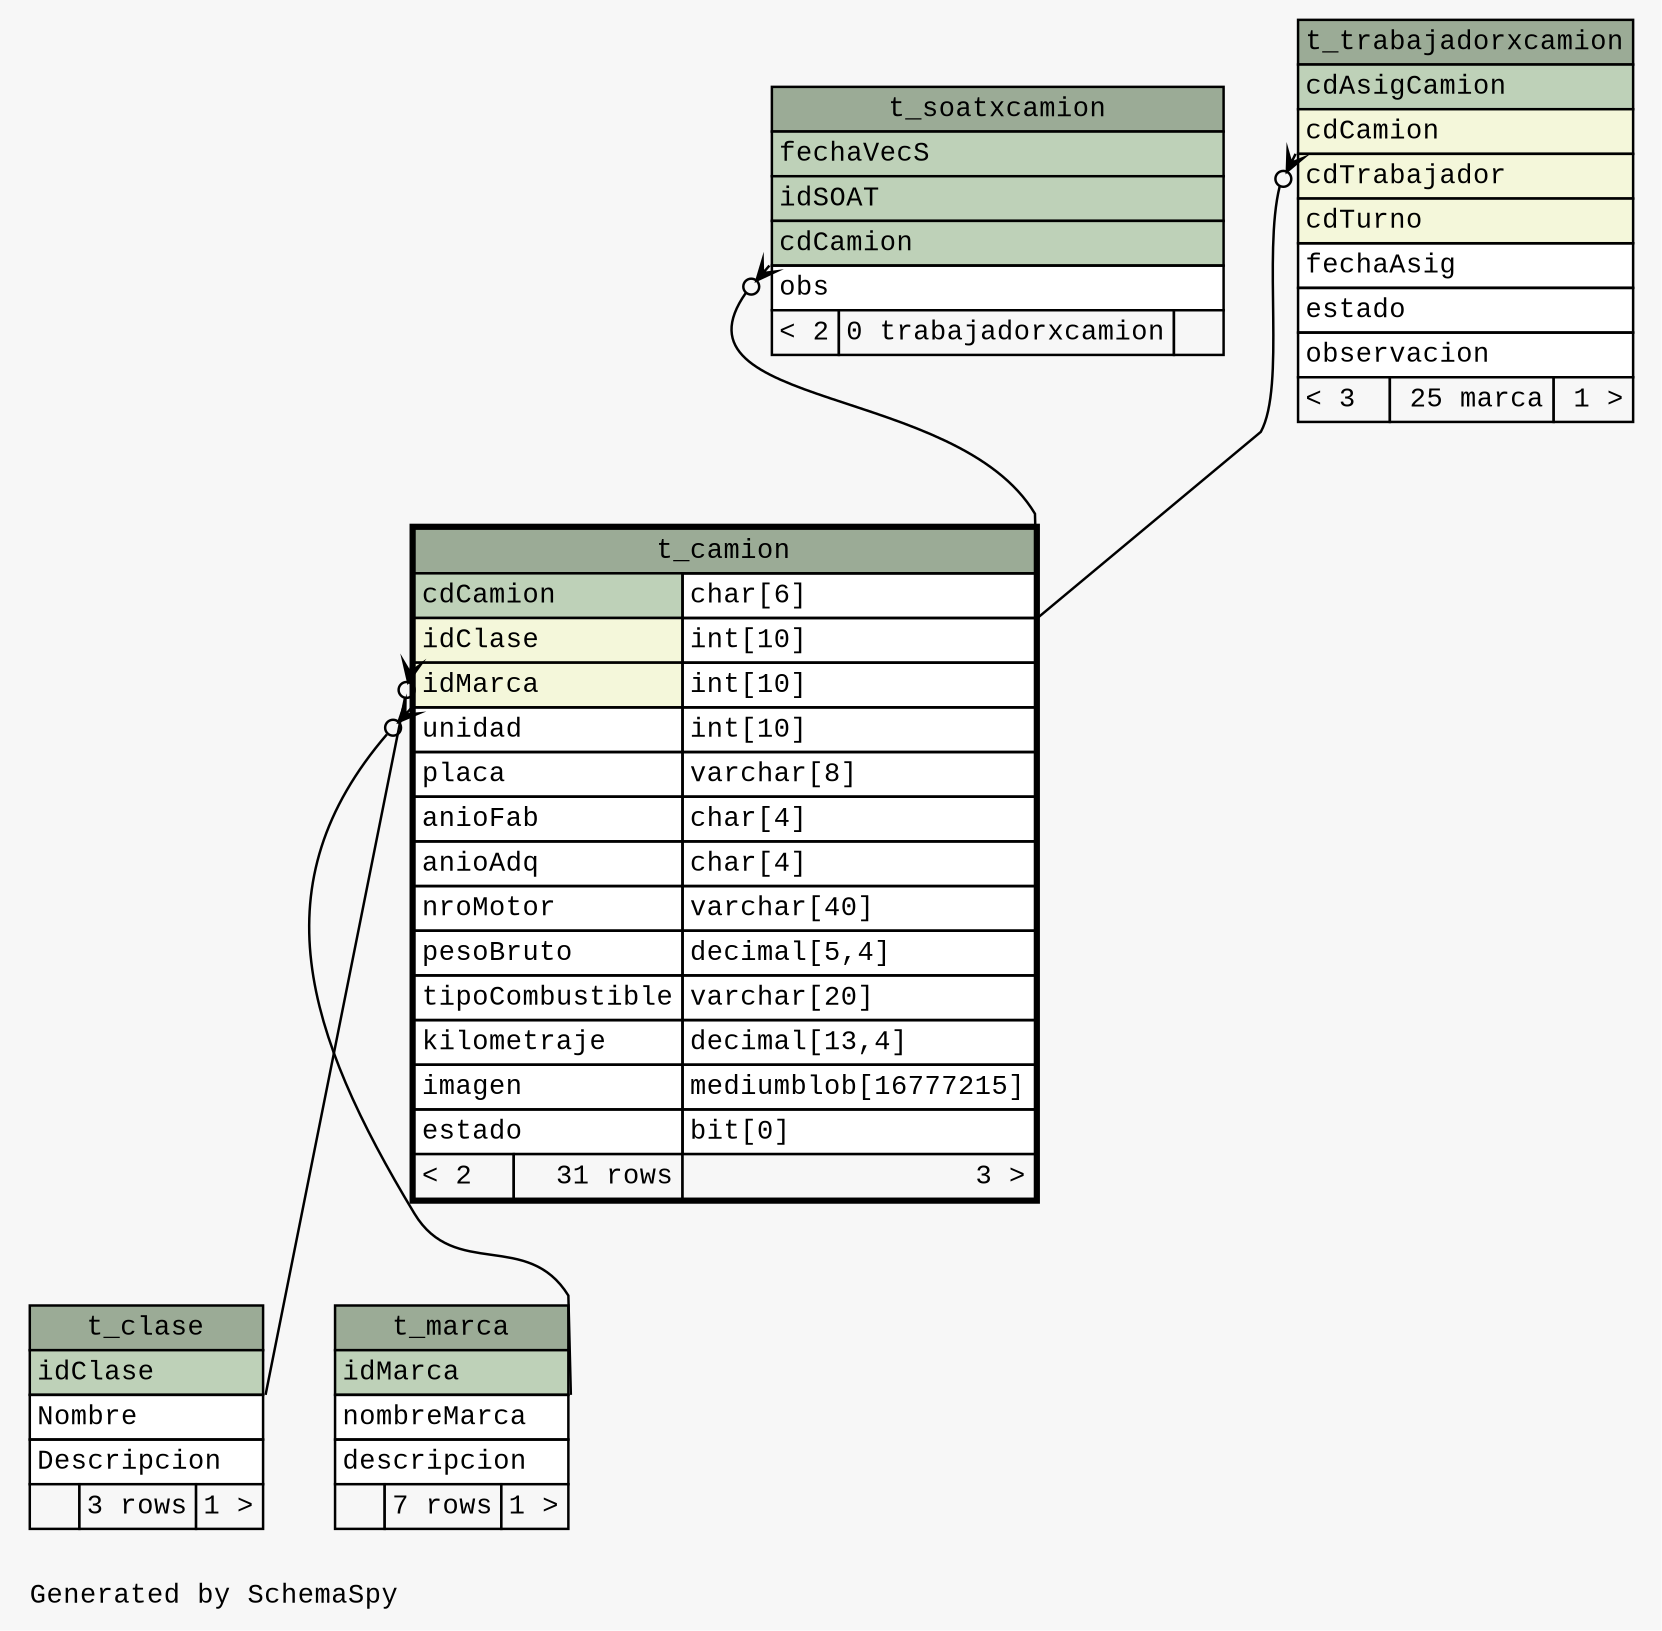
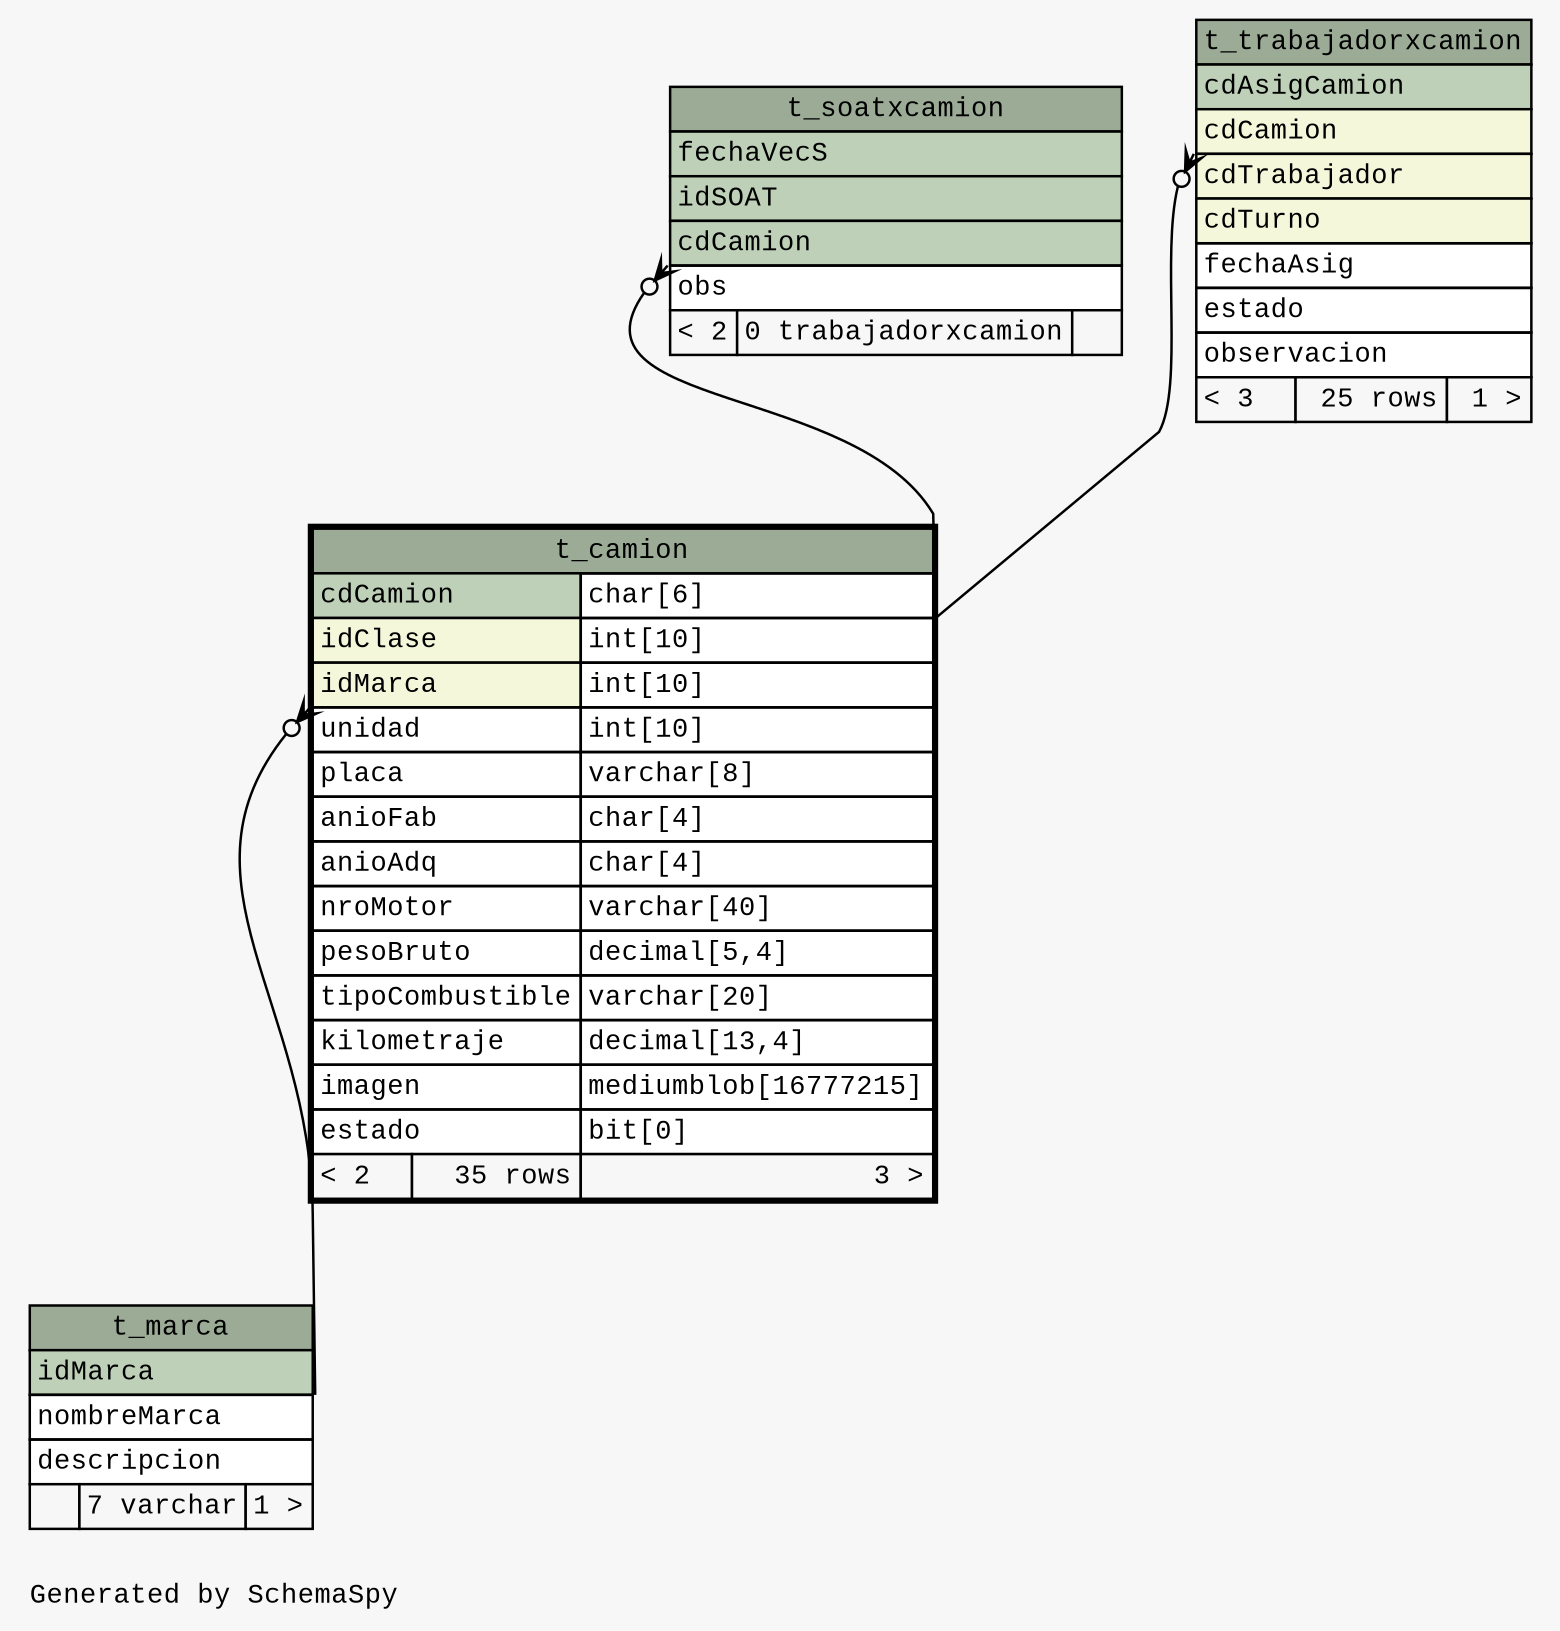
  digraph {
    bgcolor="#f7f7f7"
    fontname="Liberation Mono"
    fontsize=11
    label="\nGenerated by SchemaSpy"
    labeljust=l
    nodesep=0.18
    rankdir=TB
    ranksep=0.46
    node [fontname="Liberation Mono" fontsize=11 shape=plaintext]
    edge [arrowhead=none arrowsize=0.8 arrowtail=crowodot dir=back fontname="Liberation Mono" headport="cdCamion.type:se" tailport="cdCamion:sw"]
-   n1 [label=<     <TABLE BORDER="2" CELLBORDER="1" CELLSPACING="0" BGCOLOR="#ffffff">       <TR><TD COLSPAN="3" BGCOLOR="#9bab96" ALIGN="CENTER">t_camion</TD></TR>       <TR><TD PORT="cdCamion" COLSPAN="2" BGCOLOR="#bed1b8" ALIGN="LEFT">cdCamion</TD><TD PORT="cdCamion.type" ALIGN="LEFT">char[6]</TD></TR>       <TR><TD PORT="idClase" COLSPAN="2" BGCOLOR="#f4f7da" ALIGN="LEFT">idClase</TD><TD PORT="idClase.type" ALIGN="LEFT">int[10]</TD></TR>       <TR><TD PORT="idMarca" COLSPAN="2" BGCOLOR="#f4f7da" ALIGN="LEFT">idMarca</TD><TD PORT="idMarca.type" ALIGN="LEFT">int[10]</TD></TR>       <TR><TD PORT="unidad" COLSPAN="2" ALIGN="LEFT">unidad</TD><TD PORT="unidad.type" ALIGN="LEFT">int[10]</TD></TR>       <TR><TD PORT="placa" COLSPAN="2" ALIGN="LEFT">placa</TD><TD PORT="placa.type" ALIGN="LEFT">varchar[8]</TD></TR>       <TR><TD PORT="anioFab" COLSPAN="2" ALIGN="LEFT">anioFab</TD><TD PORT="anioFab.type" ALIGN="LEFT">char[4]</TD></TR>       <TR><TD PORT="anioAdq" COLSPAN="2" ALIGN="LEFT">anioAdq</TD><TD PORT="anioAdq.type" ALIGN="LEFT">char[4]</TD></TR>       <TR><TD PORT="nroMotor" COLSPAN="2" ALIGN="LEFT">nroMotor</TD><TD PORT="nroMotor.type" ALIGN="LEFT">varchar[40]</TD></TR>       <TR><TD PORT="pesoBruto" COLSPAN="2" ALIGN="LEFT">pesoBruto</TD><TD PORT="pesoBruto.type" ALIGN="LEFT">decimal[5,4]</TD></TR>       <TR><TD PORT="tipoCombustible" COLSPAN="2" ALIGN="LEFT">tipoCombustible</TD><TD PORT="tipoCombustible.type" ALIGN="LEFT">varchar[20]</TD></TR>       <TR><TD PORT="kilometraje" COLSPAN="2" ALIGN="LEFT">kilometraje</TD><TD PORT="kilometraje.type" ALIGN="LEFT">decimal[13,4]</TD></TR>       <TR><TD PORT="imagen" COLSPAN="2" ALIGN="LEFT">imagen</TD><TD PORT="imagen.type" ALIGN="LEFT">mediumblob[16777215]</TD></TR>       <TR><TD PORT="estado" COLSPAN="2" ALIGN="LEFT">estado</TD><TD PORT="estado.type" ALIGN="LEFT">bit[0]</TD></TR>       <TR><TD ALIGN="LEFT" BGCOLOR="#f7f7f7">&lt; 2</TD><TD ALIGN="RIGHT" BGCOLOR="#f7f7f7">31 rows</TD><TD ALIGN="RIGHT" BGCOLOR="#f7f7f7">3 &gt;</TD></TR>     </TABLE>>]
-   n2 [label=<     <TABLE BORDER="0" CELLBORDER="1" CELLSPACING="0" BGCOLOR="#ffffff">       <TR><TD COLSPAN="3" BGCOLOR="#9bab96" ALIGN="CENTER">t_clase</TD></TR>       <TR><TD PORT="idClase" COLSPAN="3" BGCOLOR="#bed1b8" ALIGN="LEFT">idClase</TD></TR>       <TR><TD PORT="Nombre" COLSPAN="3" ALIGN="LEFT">Nombre</TD></TR>       <TR><TD PORT="Descripcion" COLSPAN="3" ALIGN="LEFT">Descripcion</TD></TR>       <TR><TD ALIGN="LEFT" BGCOLOR="#f7f7f7">  </TD><TD ALIGN="RIGHT" BGCOLOR="#f7f7f7">3 rows</TD><TD ALIGN="RIGHT" BGCOLOR="#f7f7f7">1 &gt;</TD></TR>     </TABLE>>]
-   n3 [label=<     <TABLE BORDER="0" CELLBORDER="1" CELLSPACING="0" BGCOLOR="#ffffff">       <TR><TD COLSPAN="3" BGCOLOR="#9bab96" ALIGN="CENTER">t_marca</TD></TR>       <TR><TD PORT="idMarca" COLSPAN="3" BGCOLOR="#bed1b8" ALIGN="LEFT">idMarca</TD></TR>       <TR><TD PORT="nombreMarca" COLSPAN="3" ALIGN="LEFT">nombreMarca</TD></TR>       <TR><TD PORT="descripcion" COLSPAN="3" ALIGN="LEFT">descripcion</TD></TR>       <TR><TD ALIGN="LEFT" BGCOLOR="#f7f7f7">  </TD><TD ALIGN="RIGHT" BGCOLOR="#f7f7f7">7 rows</TD><TD ALIGN="RIGHT" BGCOLOR="#f7f7f7">1 &gt;</TD></TR>     </TABLE>>]
+   n1 [label=<     <TABLE BORDER="2" CELLBORDER="1" CELLSPACING="0" BGCOLOR="#ffffff">       <TR><TD COLSPAN="3" BGCOLOR="#9bab96" ALIGN="CENTER">t_camion</TD></TR>       <TR><TD PORT="cdCamion" COLSPAN="2" BGCOLOR="#bed1b8" ALIGN="LEFT">cdCamion</TD><TD PORT="cdCamion.type" ALIGN="LEFT">char[6]</TD></TR>       <TR><TD PORT="idClase" COLSPAN="2" BGCOLOR="#f4f7da" ALIGN="LEFT">idClase</TD><TD PORT="idClase.type" ALIGN="LEFT">int[10]</TD></TR>       <TR><TD PORT="idMarca" COLSPAN="2" BGCOLOR="#f4f7da" ALIGN="LEFT">idMarca</TD><TD PORT="idMarca.type" ALIGN="LEFT">int[10]</TD></TR>       <TR><TD PORT="unidad" COLSPAN="2" ALIGN="LEFT">unidad</TD><TD PORT="unidad.type" ALIGN="LEFT">int[10]</TD></TR>       <TR><TD PORT="placa" COLSPAN="2" ALIGN="LEFT">placa</TD><TD PORT="placa.type" ALIGN="LEFT">varchar[8]</TD></TR>       <TR><TD PORT="anioFab" COLSPAN="2" ALIGN="LEFT">anioFab</TD><TD PORT="anioFab.type" ALIGN="LEFT">char[4]</TD></TR>       <TR><TD PORT="anioAdq" COLSPAN="2" ALIGN="LEFT">anioAdq</TD><TD PORT="anioAdq.type" ALIGN="LEFT">char[4]</TD></TR>       <TR><TD PORT="nroMotor" COLSPAN="2" ALIGN="LEFT">nroMotor</TD><TD PORT="nroMotor.type" ALIGN="LEFT">varchar[40]</TD></TR>       <TR><TD PORT="pesoBruto" COLSPAN="2" ALIGN="LEFT">pesoBruto</TD><TD PORT="pesoBruto.type" ALIGN="LEFT">decimal[5,4]</TD></TR>       <TR><TD PORT="tipoCombustible" COLSPAN="2" ALIGN="LEFT">tipoCombustible</TD><TD PORT="tipoCombustible.type" ALIGN="LEFT">varchar[20]</TD></TR>       <TR><TD PORT="kilometraje" COLSPAN="2" ALIGN="LEFT">kilometraje</TD><TD PORT="kilometraje.type" ALIGN="LEFT">decimal[13,4]</TD></TR>       <TR><TD PORT="imagen" COLSPAN="2" ALIGN="LEFT">imagen</TD><TD PORT="imagen.type" ALIGN="LEFT">mediumblob[16777215]</TD></TR>       <TR><TD PORT="estado" COLSPAN="2" ALIGN="LEFT">estado</TD><TD PORT="estado.type" ALIGN="LEFT">bit[0]</TD></TR>       <TR><TD ALIGN="LEFT" BGCOLOR="#f7f7f7">&lt; 2</TD><TD ALIGN="RIGHT" BGCOLOR="#f7f7f7">35 rows</TD><TD ALIGN="RIGHT" BGCOLOR="#f7f7f7">3 &gt;</TD></TR>     </TABLE>>]
+   n3 [label=<     <TABLE BORDER="0" CELLBORDER="1" CELLSPACING="0" BGCOLOR="#ffffff">       <TR><TD COLSPAN="3" BGCOLOR="#9bab96" ALIGN="CENTER">t_marca</TD></TR>       <TR><TD PORT="idMarca" COLSPAN="3" BGCOLOR="#bed1b8" ALIGN="LEFT">idMarca</TD></TR>       <TR><TD PORT="nombreMarca" COLSPAN="3" ALIGN="LEFT">nombreMarca</TD></TR>       <TR><TD PORT="descripcion" COLSPAN="3" ALIGN="LEFT">descripcion</TD></TR>       <TR><TD ALIGN="LEFT" BGCOLOR="#f7f7f7">  </TD><TD ALIGN="RIGHT" BGCOLOR="#f7f7f7">7 varchar</TD><TD ALIGN="RIGHT" BGCOLOR="#f7f7f7">1 &gt;</TD></TR>     </TABLE>>]
    n4 [label=<     <TABLE BORDER="0" CELLBORDER="1" CELLSPACING="0" BGCOLOR="#ffffff">       <TR><TD COLSPAN="3" BGCOLOR="#9bab96" ALIGN="CENTER">t_soatxcamion</TD></TR>       <TR><TD PORT="fechaVecS" COLSPAN="3" BGCOLOR="#bed1b8" ALIGN="LEFT">fechaVecS</TD></TR>       <TR><TD PORT="idSOAT" COLSPAN="3" BGCOLOR="#bed1b8" ALIGN="LEFT">idSOAT</TD></TR>       <TR><TD PORT="cdCamion" COLSPAN="3" BGCOLOR="#bed1b8" ALIGN="LEFT">cdCamion</TD></TR>       <TR><TD PORT="obs" COLSPAN="3" ALIGN="LEFT">obs</TD></TR>       <TR><TD ALIGN="LEFT" BGCOLOR="#f7f7f7">&lt; 2</TD><TD ALIGN="RIGHT" BGCOLOR="#f7f7f7">0 trabajadorxcamion</TD><TD ALIGN="RIGHT" BGCOLOR="#f7f7f7">  </TD></TR>     </TABLE>>]
-   n5 [label=<     <TABLE BORDER="0" CELLBORDER="1" CELLSPACING="0" BGCOLOR="#ffffff">       <TR><TD COLSPAN="3" BGCOLOR="#9bab96" ALIGN="CENTER">t_trabajadorxcamion</TD></TR>       <TR><TD PORT="cdAsigCamion" COLSPAN="3" BGCOLOR="#bed1b8" ALIGN="LEFT">cdAsigCamion</TD></TR>       <TR><TD PORT="cdCamion" COLSPAN="3" BGCOLOR="#f4f7da" ALIGN="LEFT">cdCamion</TD></TR>       <TR><TD PORT="cdTrabajador" COLSPAN="3" BGCOLOR="#f4f7da" ALIGN="LEFT">cdTrabajador</TD></TR>       <TR><TD PORT="cdTurno" COLSPAN="3" BGCOLOR="#f4f7da" ALIGN="LEFT">cdTurno</TD></TR>       <TR><TD PORT="fechaAsig" COLSPAN="3" ALIGN="LEFT">fechaAsig</TD></TR>       <TR><TD PORT="estado" COLSPAN="3" ALIGN="LEFT">estado</TD></TR>       <TR><TD PORT="observacion" COLSPAN="3" ALIGN="LEFT">observacion</TD></TR>       <TR><TD ALIGN="LEFT" BGCOLOR="#f7f7f7">&lt; 3</TD><TD ALIGN="RIGHT" BGCOLOR="#f7f7f7">25 marca</TD><TD ALIGN="RIGHT" BGCOLOR="#f7f7f7">1 &gt;</TD></TR>     </TABLE>>]
-   n1 -> n2 [headport="idClase:se" tailport="idClase:sw"]
+   n5 [label=<     <TABLE BORDER="0" CELLBORDER="1" CELLSPACING="0" BGCOLOR="#ffffff">       <TR><TD COLSPAN="3" BGCOLOR="#9bab96" ALIGN="CENTER">t_trabajadorxcamion</TD></TR>       <TR><TD PORT="cdAsigCamion" COLSPAN="3" BGCOLOR="#bed1b8" ALIGN="LEFT">cdAsigCamion</TD></TR>       <TR><TD PORT="cdCamion" COLSPAN="3" BGCOLOR="#f4f7da" ALIGN="LEFT">cdCamion</TD></TR>       <TR><TD PORT="cdTrabajador" COLSPAN="3" BGCOLOR="#f4f7da" ALIGN="LEFT">cdTrabajador</TD></TR>       <TR><TD PORT="cdTurno" COLSPAN="3" BGCOLOR="#f4f7da" ALIGN="LEFT">cdTurno</TD></TR>       <TR><TD PORT="fechaAsig" COLSPAN="3" ALIGN="LEFT">fechaAsig</TD></TR>       <TR><TD PORT="estado" COLSPAN="3" ALIGN="LEFT">estado</TD></TR>       <TR><TD PORT="observacion" COLSPAN="3" ALIGN="LEFT">observacion</TD></TR>       <TR><TD ALIGN="LEFT" BGCOLOR="#f7f7f7">&lt; 3</TD><TD ALIGN="RIGHT" BGCOLOR="#f7f7f7">25 rows</TD><TD ALIGN="RIGHT" BGCOLOR="#f7f7f7">1 &gt;</TD></TR>     </TABLE>>]
    n1 -> n3 [headport="idMarca:se" tailport="idMarca:sw"]
    n4 -> n1
    n5 -> n1
  }
